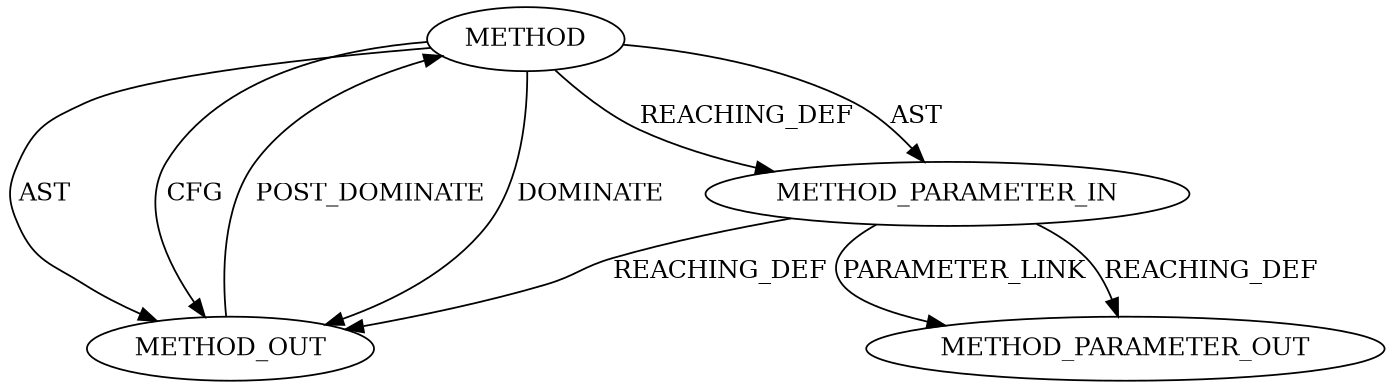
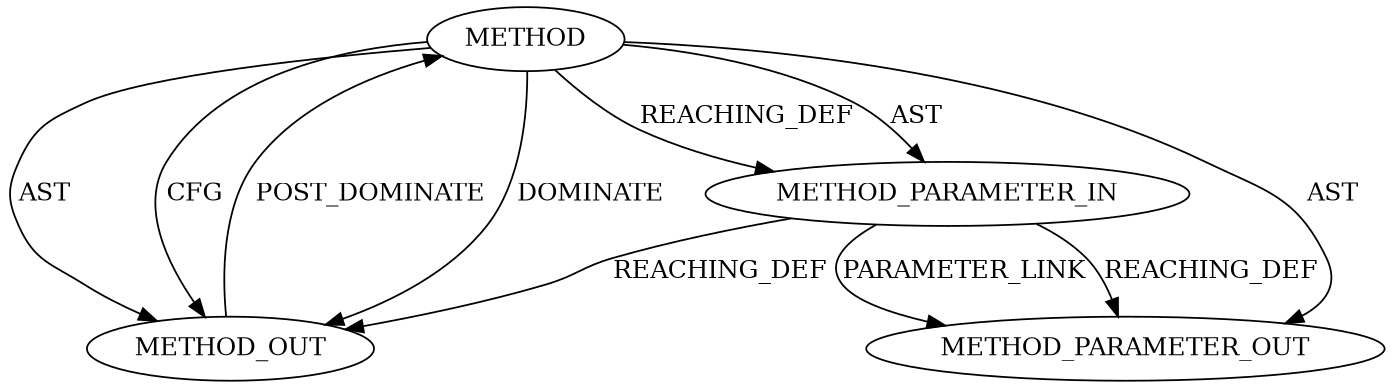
  digraph {
    node [CODE=p1 EVALUATION_STRATEGY=BY_VALUE NAME=p1 ORDER=1 TYPE_FULL_NAME=ANY]
    n1 [INDEX=1 IS_VARIADIC=false label=METHOD_PARAMETER_OUT]
    n2 [CODE=RET ORDER=2 label=METHOD_OUT NAME=""]
    n3 [AST_PARENT_FULL_NAME="<global>" AST_PARENT_TYPE=NAMESPACE_BLOCK CODE="<empty>" FILENAME="<empty>" FULL_NAME=EVP_get_digestbyname IS_EXTERNAL=true NAME=EVP_get_digestbyname ORDER=0 label=METHOD EVALUATION_STRATEGY="" TYPE_FULL_NAME=""]
    n4 [INDEX=1 IS_VARIADIC=false label=METHOD_PARAMETER_IN]
    n2 -> n3 [label=POST_DOMINATE]
+   n3 -> n1 [label=AST]
    n3 -> n2 [label=AST]
    n3 -> n2 [label=CFG]
    n3 -> n2 [label=DOMINATE]
    n3 -> n4 [label=REACHING_DEF]
    n3 -> n4 [label=AST]
    n4 -> n1 [label=PARAMETER_LINK]
    n4 -> n1 [VARIABLE=p1 label=REACHING_DEF]
    n4 -> n2 [VARIABLE=p1 label=REACHING_DEF]
  }
